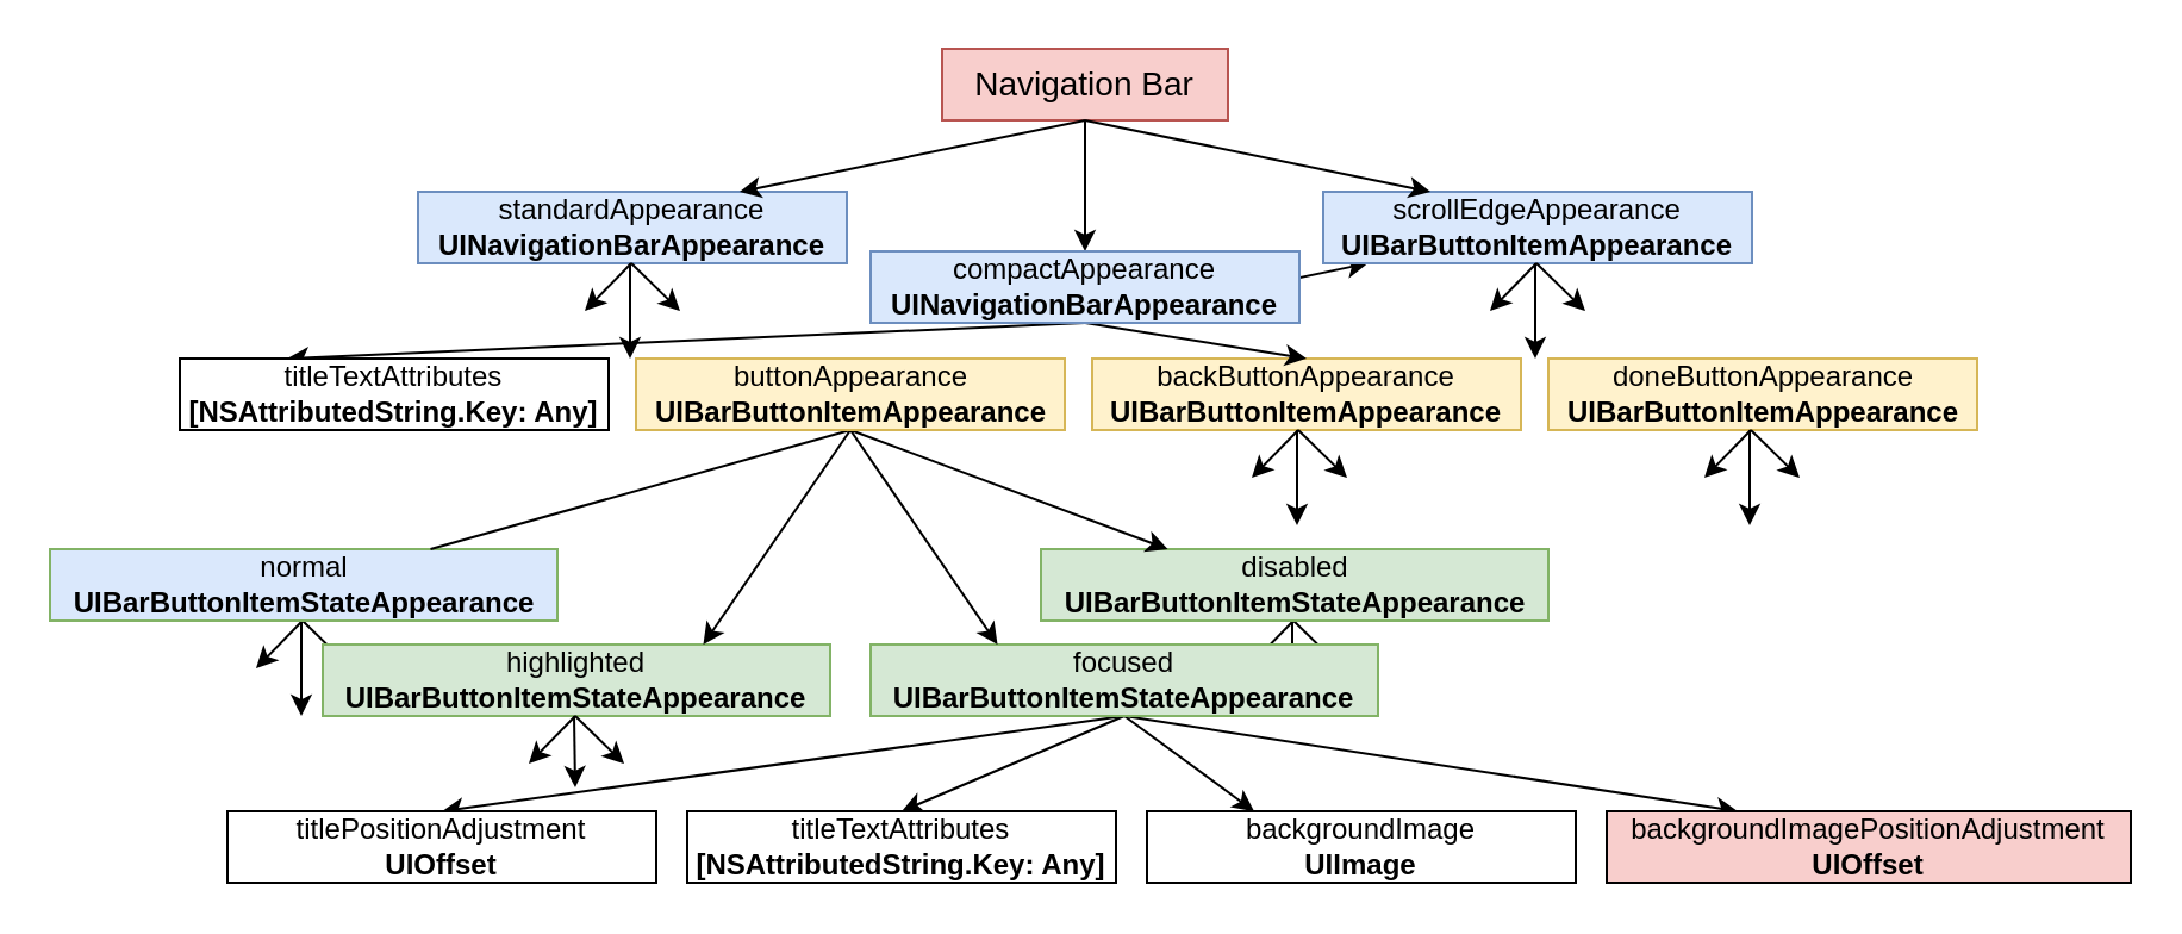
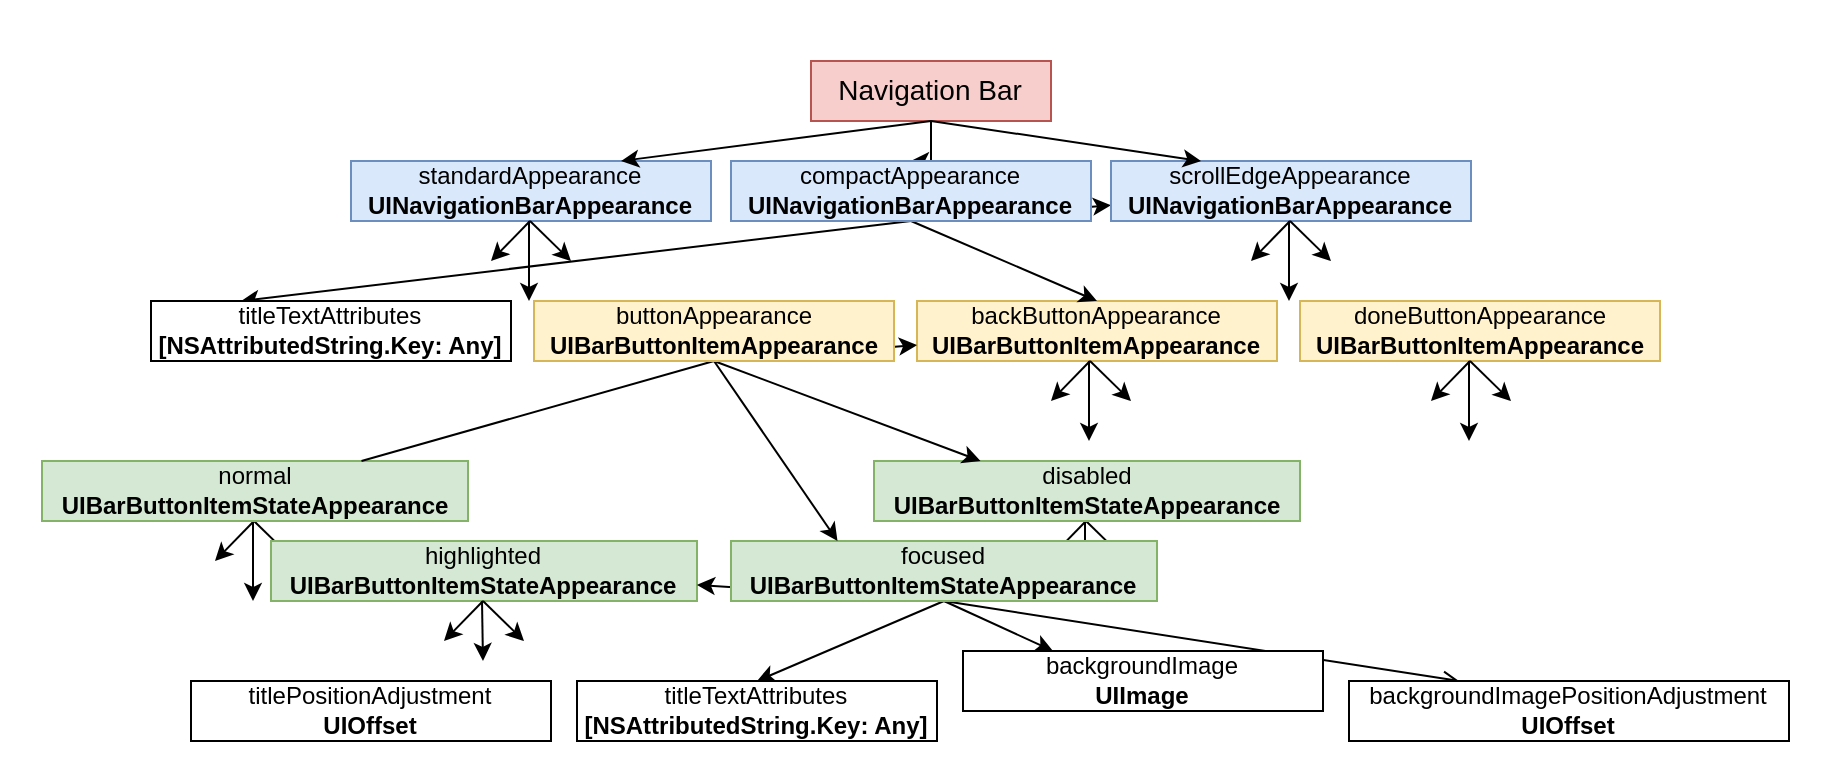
  <mxCell id="0" />
  <mxCell id="1" parent="0" />
  <mxCell id="2" value="" style="endArrow=classic;html=1;" edge="1" parent="1"><mxGeometry width="50" height="50" relative="1" as="geometry"><mxPoint x="542" y="260" as="sourcePoint" /><mxPoint x="542" y="300" as="targetPoint" /></mxGeometry></mxCell>
  <mxCell id="3" value="" style="endArrow=classic;html=1;" edge="1" parent="1"><mxGeometry width="50" height="50" relative="1" as="geometry"><mxPoint x="542.5" y="260" as="sourcePoint" /><mxPoint x="563" y="280" as="targetPoint" /></mxGeometry></mxCell>
  <mxCell id="4" value="" style="endArrow=classic;html=1;" edge="1" parent="1"><mxGeometry width="50" height="50" relative="1" as="geometry"><mxPoint x="542.5" y="260" as="sourcePoint" /><mxPoint x="523" y="280" as="targetPoint" /></mxGeometry></mxCell>
  <mxCell id="5" value="" style="endArrow=classic;html=1;" edge="1" parent="1"><mxGeometry width="50" height="50" relative="1" as="geometry"><mxPoint x="126" y="260" as="sourcePoint" /><mxPoint x="126" y="300" as="targetPoint" /></mxGeometry></mxCell>
  <mxCell id="6" value="" style="endArrow=classic;html=1;" edge="1" parent="1"><mxGeometry width="50" height="50" relative="1" as="geometry"><mxPoint x="126.5" y="260" as="sourcePoint" /><mxPoint x="147" y="280" as="targetPoint" /></mxGeometry></mxCell>
  <mxCell id="7" value="" style="endArrow=classic;html=1;" edge="1" parent="1"><mxGeometry width="50" height="50" relative="1" as="geometry"><mxPoint x="126.5" y="260" as="sourcePoint" /><mxPoint x="107" y="280" as="targetPoint" /></mxGeometry></mxCell>
  <mxCell id="8" style="edgeStyle=orthogonalEdgeStyle;rounded=0;orthogonalLoop=1;jettySize=auto;html=1;exitX=0.5;exitY=1;exitDx=0;exitDy=0;" edge="1" parent="1" source="9" target="16"><mxGeometry relative="1" as="geometry" /></mxCell>
- <mxCell id="9" value="&lt;font style=&quot;font-size: 14px&quot;&gt;Navigation Bar&lt;/font&gt;" style="rounded=0;whiteSpace=wrap;html=1;fillColor=#f8cecc;strokeColor=#b85450;" vertex="1" parent="1"><mxGeometry x="395" y="20" width="120" height="30" as="geometry" /></mxCell>
+ <mxCell id="9" value="&lt;font style=&quot;font-size: 14px&quot;&gt;Navigation Bar&lt;/font&gt;" style="rounded=0;whiteSpace=wrap;html=1;fillColor=#f8cecc;strokeColor=#b85450;" vertex="1" parent="1"><mxGeometry x="405" y="30" width="120" height="30" as="geometry" /></mxCell>
  <mxCell id="10" value="doneButtonAppearance&lt;br&gt;&lt;b&gt;UIBarButtonItemAppearance&lt;/b&gt;" style="rounded=0;whiteSpace=wrap;html=1;fillColor=#fff2cc;strokeColor=#d6b656;" vertex="1" parent="1"><mxGeometry x="649.5" y="150" width="180" height="30" as="geometry" /></mxCell>
  <mxCell id="11" value="backButtonAppearance&lt;br&gt;&lt;b&gt;UIBarButtonItemAppearance&lt;/b&gt;" style="rounded=0;whiteSpace=wrap;html=1;fillColor=#fff2cc;strokeColor=#d6b656;" vertex="1" parent="1"><mxGeometry x="458" y="150" width="180" height="30" as="geometry" /></mxCell>
  <mxCell id="12" value="standardAppearance&lt;br&gt;&lt;b&gt;UINavigationBarAppearance&lt;/b&gt;" style="rounded=0;whiteSpace=wrap;html=1;fillColor=#dae8fc;strokeColor=#6c8ebf;" vertex="1" parent="1"><mxGeometry x="175" y="80" width="180" height="30" as="geometry" /></mxCell>
  <mxCell id="13" style="rounded=0;orthogonalLoop=1;jettySize=auto;html=1;exitX=0.5;exitY=1;exitDx=0;exitDy=0;entryX=0.25;entryY=0;entryDx=0;entryDy=0;" edge="1" parent="1" source="16" target="28"><mxGeometry relative="1" as="geometry" /></mxCell>
  <mxCell id="14" style="edgeStyle=none;rounded=0;orthogonalLoop=1;jettySize=auto;html=1;exitX=0.5;exitY=1;exitDx=0;exitDy=0;entryX=0.5;entryY=0;entryDx=0;entryDy=0;" edge="1" parent="1" source="16" target="11"><mxGeometry relative="1" as="geometry" /></mxCell>
  <mxCell id="15" style="edgeStyle=none;rounded=0;orthogonalLoop=1;jettySize=auto;html=1;exitX=0.5;exitY=1;exitDx=0;exitDy=0;" edge="1" parent="1" source="16" target="17"><mxGeometry relative="1" as="geometry" /></mxCell>
- <mxCell id="16" value="compactAppearance&lt;br&gt;&lt;b&gt;UINavigationBarAppearance&lt;/b&gt;" style="rounded=0;whiteSpace=wrap;html=1;fillColor=#dae8fc;strokeColor=#6c8ebf;" vertex="1" parent="1"><mxGeometry x="365" y="105" width="180" height="30" as="geometry" /></mxCell>
- <mxCell id="17" value="scrollEdgeAppearance&lt;br&gt;&lt;b&gt;UIBarButtonItemAppearance&lt;/b&gt;" style="rounded=0;whiteSpace=wrap;html=1;fillColor=#dae8fc;strokeColor=#6c8ebf;" vertex="1" parent="1"><mxGeometry x="555" y="80" width="180" height="30" as="geometry" /></mxCell>
- <mxCell id="18" value="normal&lt;br&gt;&lt;b&gt;UIBarButtonItemStateAppearance&lt;/b&gt;" style="rounded=0;whiteSpace=wrap;html=1;fillColor=#dae8fc;strokeColor=#82b366;" vertex="1" parent="1"><mxGeometry x="20.5" y="230" width="213" height="30" as="geometry" /></mxCell>
+ <mxCell id="16" value="compactAppearance&lt;br&gt;&lt;b&gt;UINavigationBarAppearance&lt;/b&gt;" style="rounded=0;whiteSpace=wrap;html=1;fillColor=#dae8fc;strokeColor=#6c8ebf;" vertex="1" parent="1"><mxGeometry x="365" y="80" width="180" height="30" as="geometry" /></mxCell>
+ <mxCell id="17" value="scrollEdgeAppearance&lt;br&gt;&lt;b&gt;UINavigationBarAppearance&lt;/b&gt;" style="rounded=0;whiteSpace=wrap;html=1;fillColor=#dae8fc;strokeColor=#6c8ebf;" vertex="1" parent="1"><mxGeometry x="555" y="80" width="180" height="30" as="geometry" /></mxCell>
+ <mxCell id="18" value="normal&lt;br&gt;&lt;b&gt;UIBarButtonItemStateAppearance&lt;/b&gt;" style="rounded=0;whiteSpace=wrap;html=1;fillColor=#d5e8d4;strokeColor=#82b366;" vertex="1" parent="1"><mxGeometry x="20.5" y="230" width="213" height="30" as="geometry" /></mxCell>
  <mxCell id="19" value="disabled&lt;br&gt;&lt;b&gt;UIBarButtonItemStateAppearance&lt;/b&gt;" style="rounded=0;whiteSpace=wrap;html=1;fillColor=#d5e8d4;strokeColor=#82b366;" vertex="1" parent="1"><mxGeometry x="436.5" y="230" width="213" height="30" as="geometry" /></mxCell>
  <mxCell id="20" value="highlighted&lt;br&gt;&lt;b&gt;UIBarButtonItemStateAppearance&lt;/b&gt;" style="rounded=0;whiteSpace=wrap;html=1;fillColor=#d5e8d4;strokeColor=#82b366;" vertex="1" parent="1"><mxGeometry x="135" y="270" width="213" height="30" as="geometry" /></mxCell>
  <mxCell id="21" style="edgeStyle=none;rounded=0;orthogonalLoop=1;jettySize=auto;html=1;exitX=0.5;exitY=1;exitDx=0;exitDy=0;entryX=0.5;entryY=0;entryDx=0;entryDy=0;" edge="1" parent="1" source="25" target="26"><mxGeometry relative="1" as="geometry" /></mxCell>
  <mxCell id="22" style="edgeStyle=none;rounded=0;orthogonalLoop=1;jettySize=auto;html=1;exitX=0.5;exitY=1;exitDx=0;exitDy=0;entryX=0.25;entryY=0;entryDx=0;entryDy=0;" edge="1" parent="1" source="25" target="27"><mxGeometry relative="1" as="geometry" /></mxCell>
- <mxCell id="23" style="edgeStyle=none;rounded=0;orthogonalLoop=1;jettySize=auto;html=1;exitX=0.5;exitY=1;exitDx=0;exitDy=0;entryX=0.5;entryY=0;entryDx=0;entryDy=0;" edge="1" parent="1" source="25" target="36"><mxGeometry relative="1" as="geometry" /></mxCell>
- <mxCell id="24" style="edgeStyle=none;rounded=0;orthogonalLoop=1;jettySize=auto;html=1;exitX=0.5;exitY=1;exitDx=0;exitDy=0;entryX=0.25;entryY=0;entryDx=0;entryDy=0;" edge="1" parent="1" source="25" target="37"><mxGeometry relative="1" as="geometry" /></mxCell>
+ <mxCell id="23" style="edgeStyle=none;rounded=0;orthogonalLoop=1;jettySize=auto;html=1;exitX=0.5;exitY=1;exitDx=0;exitDy=0;" edge="1" parent="1" source="25" target="20"><mxGeometry relative="1" as="geometry" /></mxCell>
+ <mxCell id="24" style="edgeStyle=none;rounded=0;orthogonalLoop=1;jettySize=auto;html=1;exitX=0.5;exitY=1;exitDx=0;exitDy=0;entryX=0.25;entryY=0;entryDx=0;entryDy=0;endArrow=open;" edge="1" parent="1" source="25" target="37"><mxGeometry relative="1" as="geometry" /></mxCell>
  <mxCell id="25" value="focused&lt;br&gt;&lt;b&gt;UIBarButtonItemStateAppearance&lt;/b&gt;" style="rounded=0;whiteSpace=wrap;html=1;fillColor=#d5e8d4;strokeColor=#82b366;" vertex="1" parent="1"><mxGeometry x="365" y="270" width="213" height="30" as="geometry" /></mxCell>
  <mxCell id="26" value="titleTextAttributes&lt;br&gt;&lt;b&gt;&lt;span class=&quot;s1&quot;&gt;[&lt;/span&gt;&lt;span&gt;NSAttributedString&lt;/span&gt;&lt;span class=&quot;s1&quot;&gt;.&lt;/span&gt;&lt;span&gt;Key&lt;/span&gt;&lt;span class=&quot;s1&quot;&gt;: &lt;/span&gt;&lt;span class=&quot;s2&quot;&gt;Any&lt;/span&gt;&lt;span class=&quot;s1&quot;&gt;]&lt;/span&gt;&lt;/b&gt;" style="rounded=0;whiteSpace=wrap;html=1;" vertex="1" parent="1"><mxGeometry x="288" y="340" width="180" height="30" as="geometry" /></mxCell>
- <mxCell id="27" value="backgroundImage&lt;br&gt;&lt;b&gt;UIImage&lt;/b&gt;" style="rounded=0;whiteSpace=wrap;html=1;" vertex="1" parent="1"><mxGeometry x="481" y="340" width="180" height="30" as="geometry" /></mxCell>
+ <mxCell id="27" value="backgroundImage&lt;br&gt;&lt;b&gt;UIImage&lt;/b&gt;" style="rounded=0;whiteSpace=wrap;html=1;" vertex="1" parent="1"><mxGeometry x="481" y="325" width="180" height="30" as="geometry" /></mxCell>
  <mxCell id="28" value="titleTextAttributes&lt;br&gt;&lt;b&gt;&lt;span class=&quot;s1&quot;&gt;[&lt;/span&gt;&lt;span&gt;NSAttributedString&lt;/span&gt;&lt;span class=&quot;s1&quot;&gt;.&lt;/span&gt;&lt;span&gt;Key&lt;/span&gt;&lt;span class=&quot;s1&quot;&gt;: &lt;/span&gt;&lt;span class=&quot;s2&quot;&gt;Any&lt;/span&gt;&lt;span class=&quot;s1&quot;&gt;]&lt;/span&gt;&lt;/b&gt;" style="rounded=0;whiteSpace=wrap;html=1;" vertex="1" parent="1"><mxGeometry x="75" y="150" width="180" height="30" as="geometry" /></mxCell>
  <mxCell id="29" style="rounded=0;orthogonalLoop=1;jettySize=auto;html=1;exitX=0.5;exitY=1;exitDx=0;exitDy=0;entryX=0.75;entryY=0;entryDx=0;entryDy=0;" edge="1" parent="1" source="9" target="12"><mxGeometry relative="1" as="geometry" /></mxCell>
  <mxCell id="30" style="rounded=0;orthogonalLoop=1;jettySize=auto;html=1;exitX=0.5;exitY=1;exitDx=0;exitDy=0;entryX=0.25;entryY=0;entryDx=0;entryDy=0;" edge="1" parent="1" source="9" target="17"><mxGeometry relative="1" as="geometry" /></mxCell>
  <mxCell id="31" style="edgeStyle=none;rounded=0;orthogonalLoop=1;jettySize=auto;html=1;exitX=0.5;exitY=1;exitDx=0;exitDy=0;entryX=0.75;entryY=0;entryDx=0;entryDy=0;endArrow=none;" edge="1" parent="1" source="35" target="18"><mxGeometry relative="1" as="geometry" /></mxCell>
- <mxCell id="32" style="edgeStyle=none;rounded=0;orthogonalLoop=1;jettySize=auto;html=1;exitX=0.5;exitY=1;exitDx=0;exitDy=0;entryX=0.75;entryY=0;entryDx=0;entryDy=0;" edge="1" parent="1" source="35" target="20"><mxGeometry relative="1" as="geometry" /></mxCell>
+ <mxCell id="32" style="edgeStyle=none;rounded=0;orthogonalLoop=1;jettySize=auto;html=1;exitX=0.5;exitY=1;exitDx=0;exitDy=0;" edge="1" parent="1" source="35" target="11"><mxGeometry relative="1" as="geometry" /></mxCell>
  <mxCell id="33" style="edgeStyle=none;rounded=0;orthogonalLoop=1;jettySize=auto;html=1;exitX=0.5;exitY=1;exitDx=0;exitDy=0;entryX=0.25;entryY=0;entryDx=0;entryDy=0;" edge="1" parent="1" source="35" target="25"><mxGeometry relative="1" as="geometry" /></mxCell>
  <mxCell id="34" style="edgeStyle=none;rounded=0;orthogonalLoop=1;jettySize=auto;html=1;exitX=0.5;exitY=1;exitDx=0;exitDy=0;entryX=0.25;entryY=0;entryDx=0;entryDy=0;" edge="1" parent="1" source="35" target="19"><mxGeometry relative="1" as="geometry" /></mxCell>
  <mxCell id="35" value="buttonAppearance&lt;br&gt;&lt;b&gt;UIBarButtonItemAppearance&lt;/b&gt;" style="rounded=0;whiteSpace=wrap;html=1;fillColor=#fff2cc;strokeColor=#d6b656;" vertex="1" parent="1"><mxGeometry x="266.5" y="150" width="180" height="30" as="geometry" /></mxCell>
  <mxCell id="36" value="titlePositionAdjustment&lt;br&gt;&lt;b&gt;UIOffset&lt;/b&gt;" style="rounded=0;whiteSpace=wrap;html=1;" vertex="1" parent="1"><mxGeometry x="95" y="340" width="180" height="30" as="geometry" /></mxCell>
- <mxCell id="37" value="backgroundImagePositionAdjustment&lt;br&gt;&lt;b&gt;UIOffset&lt;/b&gt;" style="rounded=0;whiteSpace=wrap;html=1;fillColor=#f8cecc;" vertex="1" parent="1"><mxGeometry x="674" y="340" width="220" height="30" as="geometry" /></mxCell>
+ <mxCell id="37" value="backgroundImagePositionAdjustment&lt;br&gt;&lt;b&gt;UIOffset&lt;/b&gt;" style="rounded=0;whiteSpace=wrap;html=1;" vertex="1" parent="1"><mxGeometry x="674" y="340" width="220" height="30" as="geometry" /></mxCell>
  <mxCell id="38" value="" style="endArrow=classic;html=1;" edge="1" parent="1"><mxGeometry width="50" height="50" relative="1" as="geometry"><mxPoint x="644" y="110" as="sourcePoint" /><mxPoint x="644" y="150" as="targetPoint" /></mxGeometry></mxCell>
  <mxCell id="39" value="" style="endArrow=classic;html=1;" edge="1" parent="1"><mxGeometry width="50" height="50" relative="1" as="geometry"><mxPoint x="644.5" y="110" as="sourcePoint" /><mxPoint x="665" y="130" as="targetPoint" /></mxGeometry></mxCell>
  <mxCell id="40" value="" style="endArrow=classic;html=1;" edge="1" parent="1"><mxGeometry width="50" height="50" relative="1" as="geometry"><mxPoint x="644.5" y="110" as="sourcePoint" /><mxPoint x="625" y="130" as="targetPoint" /></mxGeometry></mxCell>
  <mxCell id="41" value="" style="endArrow=classic;html=1;" edge="1" parent="1"><mxGeometry width="50" height="50" relative="1" as="geometry"><mxPoint x="264" y="110" as="sourcePoint" /><mxPoint x="264" y="150" as="targetPoint" /></mxGeometry></mxCell>
  <mxCell id="42" value="" style="endArrow=classic;html=1;" edge="1" parent="1"><mxGeometry width="50" height="50" relative="1" as="geometry"><mxPoint x="264.5" y="110" as="sourcePoint" /><mxPoint x="285" y="130" as="targetPoint" /></mxGeometry></mxCell>
  <mxCell id="43" value="" style="endArrow=classic;html=1;" edge="1" parent="1"><mxGeometry width="50" height="50" relative="1" as="geometry"><mxPoint x="264.5" y="110" as="sourcePoint" /><mxPoint x="245" y="130" as="targetPoint" /></mxGeometry></mxCell>
  <mxCell id="44" value="" style="endArrow=classic;html=1;" edge="1" parent="1"><mxGeometry width="50" height="50" relative="1" as="geometry"><mxPoint x="544" y="180" as="sourcePoint" /><mxPoint x="544" y="220" as="targetPoint" /></mxGeometry></mxCell>
  <mxCell id="45" value="" style="endArrow=classic;html=1;" edge="1" parent="1"><mxGeometry width="50" height="50" relative="1" as="geometry"><mxPoint x="544.5" y="180" as="sourcePoint" /><mxPoint x="565" y="200" as="targetPoint" /></mxGeometry></mxCell>
  <mxCell id="46" value="" style="endArrow=classic;html=1;" edge="1" parent="1"><mxGeometry width="50" height="50" relative="1" as="geometry"><mxPoint x="544.5" y="180" as="sourcePoint" /><mxPoint x="525" y="200" as="targetPoint" /></mxGeometry></mxCell>
  <mxCell id="47" value="" style="endArrow=classic;html=1;" edge="1" parent="1"><mxGeometry width="50" height="50" relative="1" as="geometry"><mxPoint x="734" y="180" as="sourcePoint" /><mxPoint x="734" y="220" as="targetPoint" /></mxGeometry></mxCell>
  <mxCell id="48" value="" style="endArrow=classic;html=1;" edge="1" parent="1"><mxGeometry width="50" height="50" relative="1" as="geometry"><mxPoint x="734.5" y="180" as="sourcePoint" /><mxPoint x="755" y="200" as="targetPoint" /></mxGeometry></mxCell>
  <mxCell id="49" value="" style="endArrow=classic;html=1;" edge="1" parent="1"><mxGeometry width="50" height="50" relative="1" as="geometry"><mxPoint x="734.5" y="180" as="sourcePoint" /><mxPoint x="715" y="200" as="targetPoint" /></mxGeometry></mxCell>
  <mxCell id="50" value="" style="endArrow=classic;html=1;" edge="1" parent="1"><mxGeometry width="50" height="50" relative="1" as="geometry"><mxPoint x="240.5" y="300" as="sourcePoint" /><mxPoint x="241" y="330" as="targetPoint" /></mxGeometry></mxCell>
  <mxCell id="51" value="" style="endArrow=classic;html=1;" edge="1" parent="1"><mxGeometry width="50" height="50" relative="1" as="geometry"><mxPoint x="241" y="300" as="sourcePoint" /><mxPoint x="261.5" y="320" as="targetPoint" /></mxGeometry></mxCell>
  <mxCell id="52" value="" style="endArrow=classic;html=1;" edge="1" parent="1"><mxGeometry width="50" height="50" relative="1" as="geometry"><mxPoint x="241" y="300" as="sourcePoint" /><mxPoint x="221.5" y="320" as="targetPoint" /></mxGeometry></mxCell>
